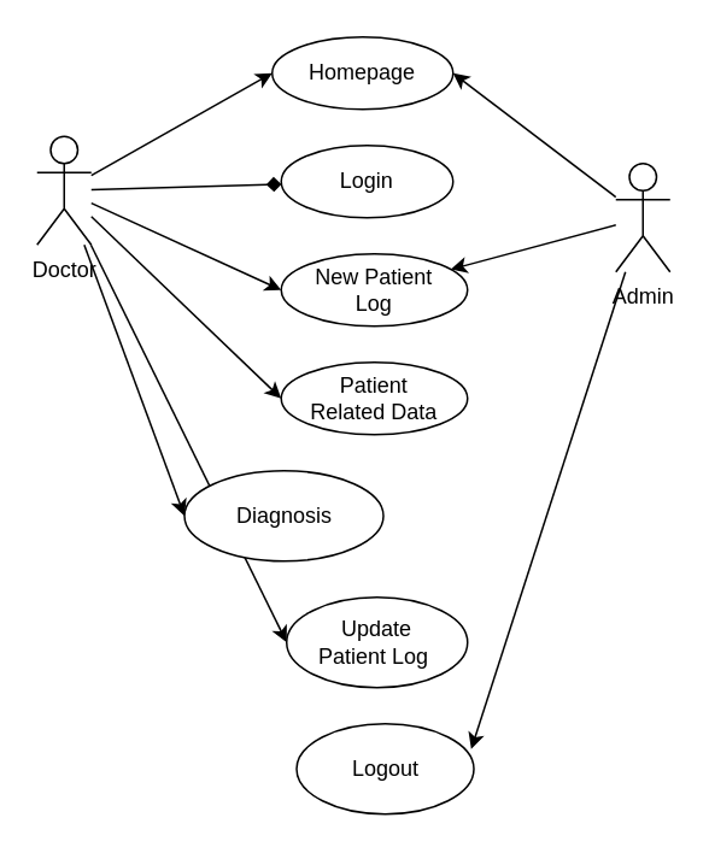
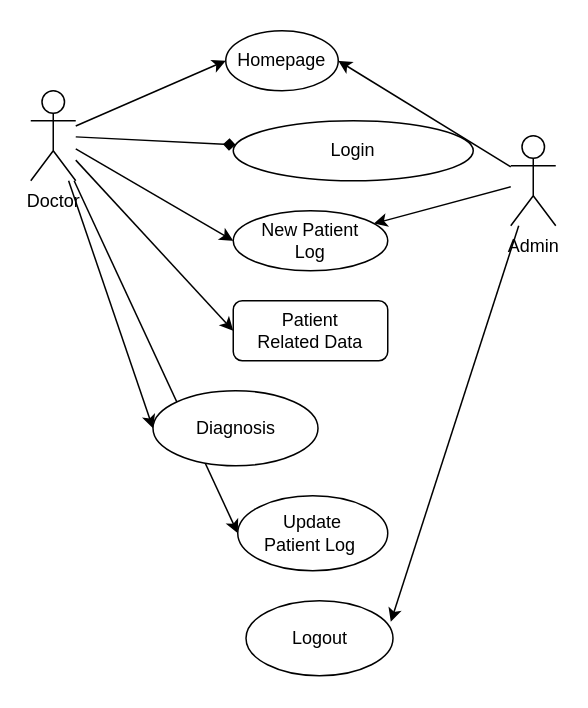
  <mxCell id="0" />
  <mxCell id="1" parent="0" />
  <mxCell id="2" style="edgeStyle=none;rounded=0;orthogonalLoop=1;jettySize=auto;html=1;entryX=0;entryY=0.5;entryDx=0;entryDy=0;" edge="1" parent="1" source="8" target="9"><mxGeometry relative="1" as="geometry" /></mxCell>
  <mxCell id="3" style="edgeStyle=none;rounded=0;orthogonalLoop=1;jettySize=auto;html=1;endArrow=diamond;" edge="1" parent="1" source="8" target="10"><mxGeometry relative="1" as="geometry" /></mxCell>
  <mxCell id="4" style="edgeStyle=none;rounded=0;orthogonalLoop=1;jettySize=auto;html=1;entryX=0;entryY=0.5;entryDx=0;entryDy=0;" edge="1" parent="1" source="8" target="11"><mxGeometry relative="1" as="geometry" /></mxCell>
  <mxCell id="5" style="edgeStyle=none;rounded=0;orthogonalLoop=1;jettySize=auto;html=1;entryX=0;entryY=0.5;entryDx=0;entryDy=0;" edge="1" parent="1" source="8" target="12"><mxGeometry relative="1" as="geometry" /></mxCell>
  <mxCell id="6" style="edgeStyle=none;rounded=0;orthogonalLoop=1;jettySize=auto;html=1;entryX=0;entryY=0.5;entryDx=0;entryDy=0;" edge="1" parent="1" source="8" target="13"><mxGeometry relative="1" as="geometry" /></mxCell>
  <mxCell id="7" style="edgeStyle=none;rounded=0;orthogonalLoop=1;jettySize=auto;html=1;entryX=0;entryY=0.5;entryDx=0;entryDy=0;" edge="1" parent="1" source="8" target="14"><mxGeometry relative="1" as="geometry" /></mxCell>
- <mxCell id="8" value="Doctor" style="shape=umlActor;verticalLabelPosition=bottom;verticalAlign=top;html=1;" vertex="1" parent="1"><mxGeometry x="20" y="75" width="30" height="60" as="geometry" /></mxCell>
- <mxCell id="9" value="Homepage" style="ellipse;whiteSpace=wrap;html=1;" vertex="1" parent="1"><mxGeometry x="150" y="20" width="100" height="40" as="geometry" /></mxCell>
- <mxCell id="10" value="Login" style="ellipse;whiteSpace=wrap;html=1;" vertex="1" parent="1"><mxGeometry x="155" y="80" width="95" height="40" as="geometry" /></mxCell>
+ <mxCell id="8" value="Doctor" style="shape=umlActor;verticalLabelPosition=bottom;verticalAlign=top;html=1;" vertex="1" parent="1"><mxGeometry x="20" y="60" width="30" height="60" as="geometry" /></mxCell>
+ <mxCell id="9" value="Homepage" style="ellipse;whiteSpace=wrap;html=1;" vertex="1" parent="1"><mxGeometry x="150" y="20" width="75" height="40" as="geometry" /></mxCell>
+ <mxCell id="10" value="Login" style="ellipse;whiteSpace=wrap;html=1;" vertex="1" parent="1"><mxGeometry x="155" y="80" width="160" height="40" as="geometry" /></mxCell>
  <mxCell id="11" value="New Patient&lt;br&gt;Log" style="ellipse;whiteSpace=wrap;html=1;" vertex="1" parent="1"><mxGeometry x="155" y="140" width="103" height="40" as="geometry" /></mxCell>
- <mxCell id="12" value="Patient&lt;br&gt;Related Data" style="ellipse;whiteSpace=wrap;html=1;" vertex="1" parent="1"><mxGeometry x="155" y="200" width="103" height="40" as="geometry" /></mxCell>
+ <mxCell id="12" value="Patient&lt;br&gt;Related Data" style="whiteSpace=wrap;html=1;rounded=1;" vertex="1" parent="1"><mxGeometry x="155" y="200" width="103" height="40" as="geometry" /></mxCell>
  <mxCell id="13" value="Diagnosis" style="ellipse;whiteSpace=wrap;html=1;" vertex="1" parent="1"><mxGeometry x="101.5" y="260" width="110" height="50" as="geometry" /></mxCell>
  <mxCell id="14" value="Update&lt;br&gt;Patient Log&amp;nbsp;" style="ellipse;whiteSpace=wrap;html=1;" vertex="1" parent="1"><mxGeometry x="158" y="330" width="100" height="50" as="geometry" /></mxCell>
  <mxCell id="15" value="Logout" style="ellipse;whiteSpace=wrap;html=1;" vertex="1" parent="1"><mxGeometry x="163.5" y="400" width="98" height="50" as="geometry" /></mxCell>
  <mxCell id="16" style="rounded=0;orthogonalLoop=1;jettySize=auto;html=1;entryX=1;entryY=0.5;entryDx=0;entryDy=0;" edge="1" parent="1" source="19" target="9"><mxGeometry relative="1" as="geometry" /></mxCell>
  <mxCell id="17" style="edgeStyle=none;rounded=0;orthogonalLoop=1;jettySize=auto;html=1;" edge="1" parent="1" source="19" target="11"><mxGeometry relative="1" as="geometry" /></mxCell>
  <mxCell id="18" style="edgeStyle=none;rounded=0;orthogonalLoop=1;jettySize=auto;html=1;entryX=0.985;entryY=0.28;entryDx=0;entryDy=0;entryPerimeter=0;" edge="1" parent="1" source="19" target="15"><mxGeometry relative="1" as="geometry" /></mxCell>
  <mxCell id="19" value="Admin" style="shape=umlActor;verticalLabelPosition=bottom;verticalAlign=top;html=1;" vertex="1" parent="1"><mxGeometry x="340" y="90" width="30" height="60" as="geometry" /></mxCell>
